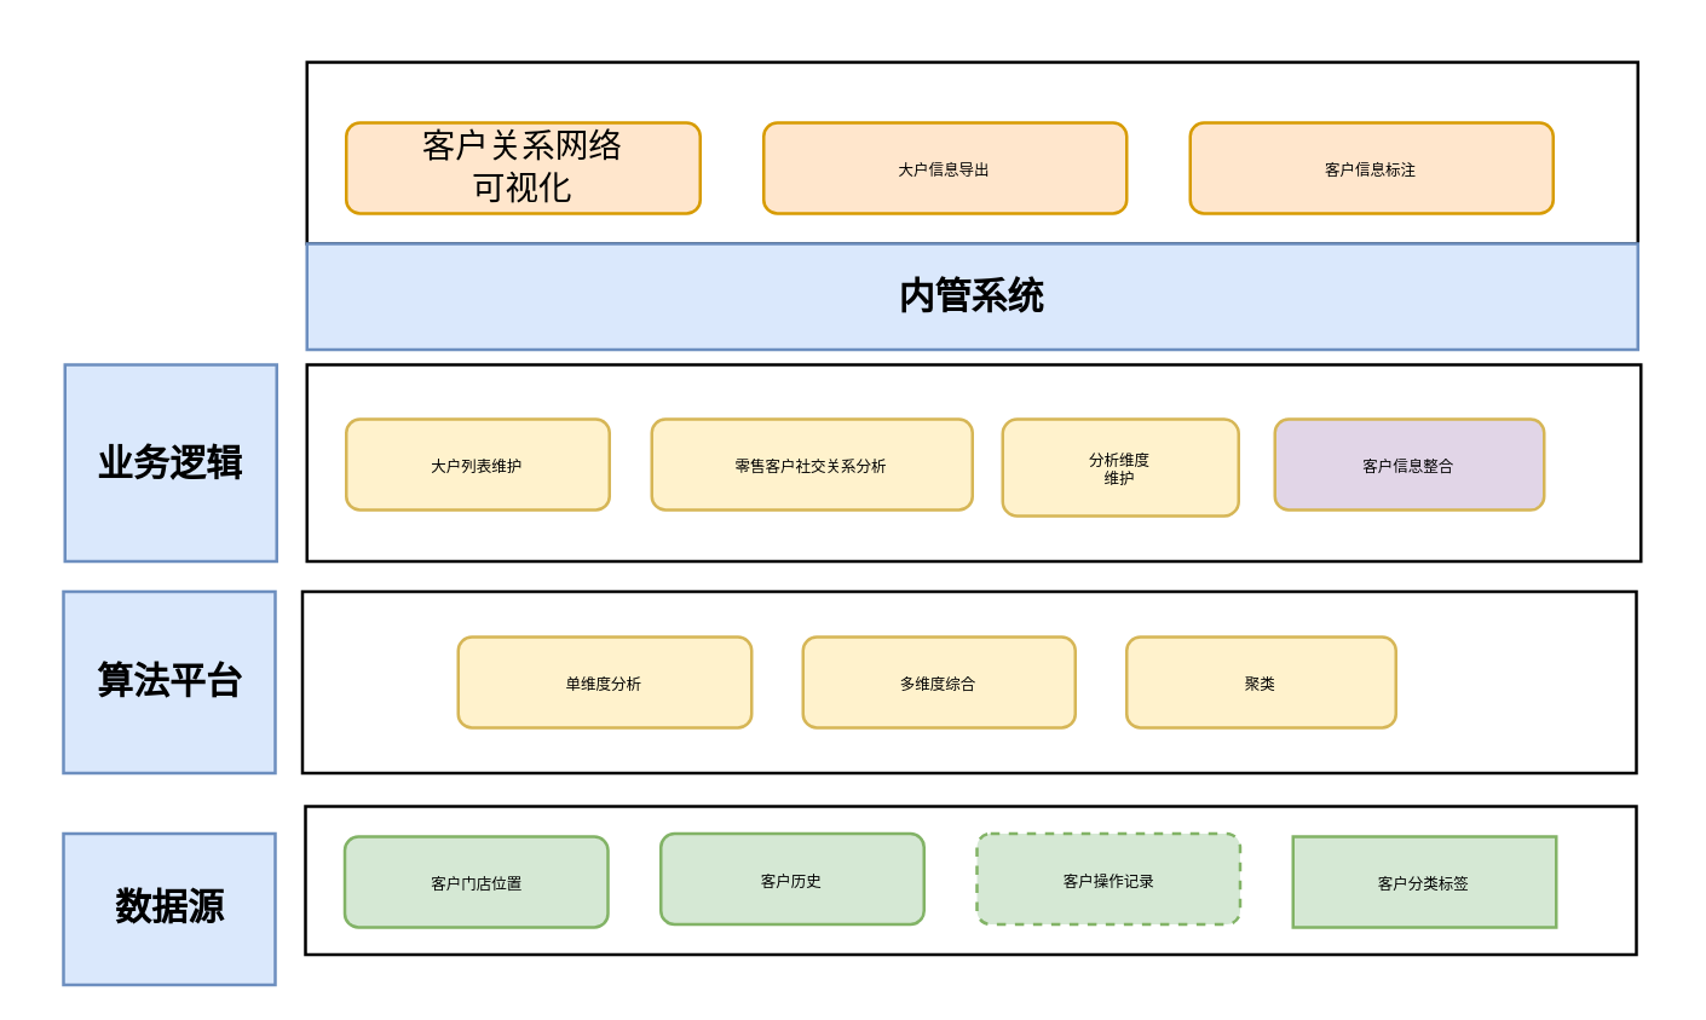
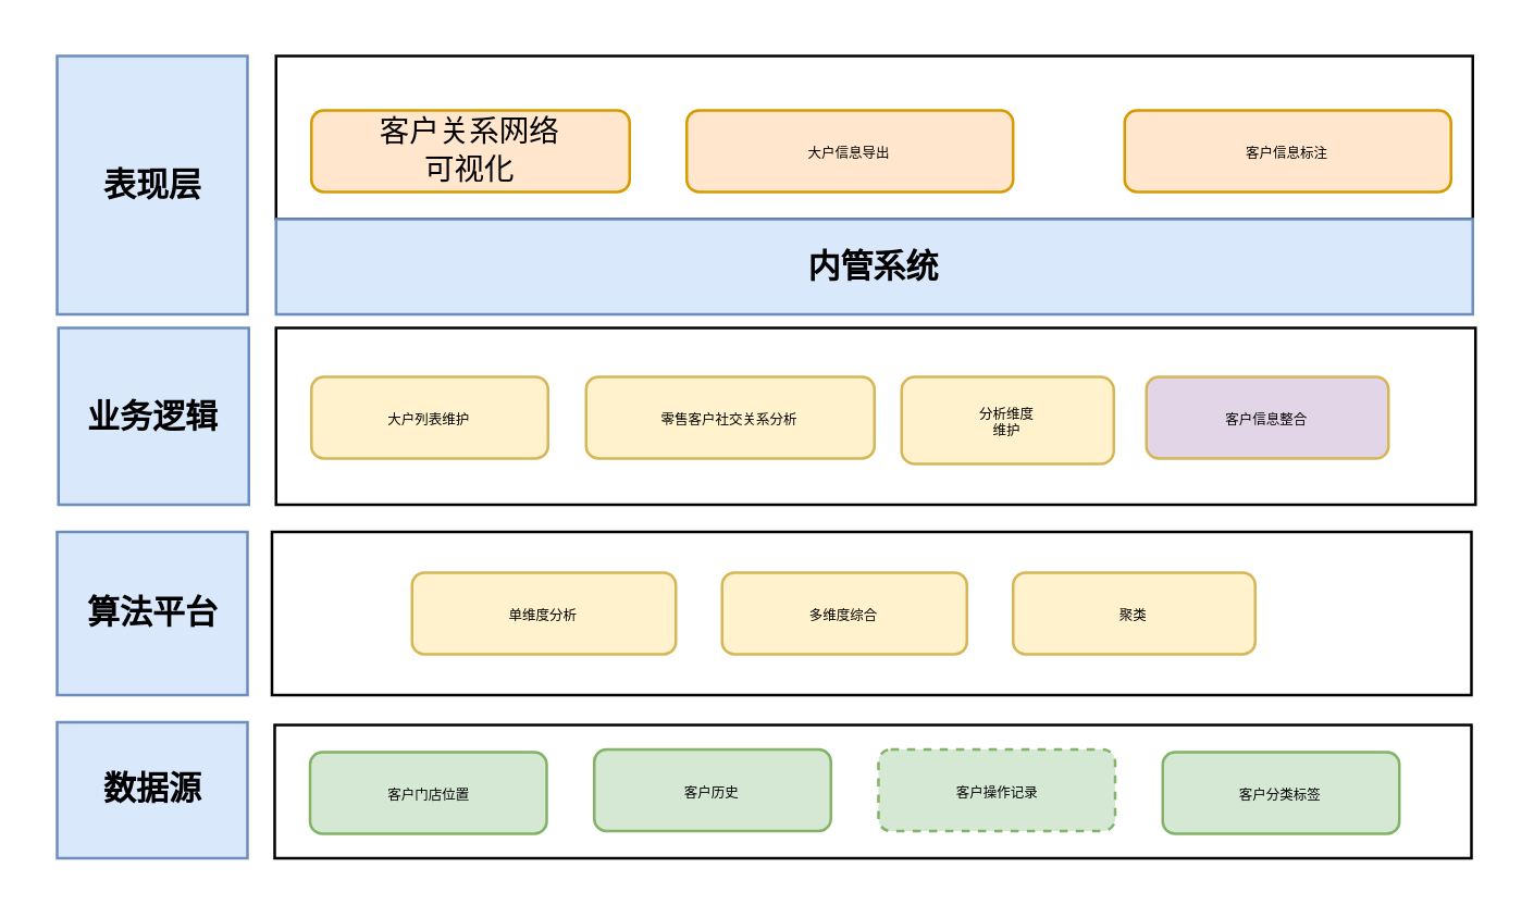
  <mxCell id="0" />
  <mxCell id="1" parent="0" />
  <mxCell id="2" value="" style="rounded=0;whiteSpace=wrap;html=1;fontSize=9;" parent="1" vertex="1"><mxGeometry x="100.5" y="266" width="440" height="49" as="geometry" /></mxCell>
  <mxCell id="3" value="" style="rounded=0;whiteSpace=wrap;html=1;fontSize=9;" parent="1" vertex="1"><mxGeometry x="101" y="20" width="440" height="60" as="geometry" /></mxCell>
- <mxCell id="5" value="数据源" style="rounded=0;whiteSpace=wrap;html=1;fillColor=#dae8fc;strokeColor=#6c8ebf;fontStyle=1" parent="1" vertex="1"><mxGeometry x="20.5" y="275" width="70" height="50" as="geometry" /></mxCell>
+ <mxCell id="4" value="表现层" style="rounded=0;whiteSpace=wrap;html=1;fillColor=#dae8fc;strokeColor=#6c8ebf;fontStyle=1" parent="1" vertex="1"><mxGeometry x="20.5" y="20" width="70" height="95" as="geometry" /></mxCell>
+ <mxCell id="5" value="数据源" style="rounded=0;whiteSpace=wrap;html=1;fillColor=#dae8fc;strokeColor=#6c8ebf;fontStyle=1" parent="1" vertex="1"><mxGeometry x="20.5" y="265" width="70" height="50" as="geometry" /></mxCell>
  <mxCell id="6" value="大户信息导出" style="rounded=1;whiteSpace=wrap;html=1;fillColor=#ffe6cc;strokeColor=#d79b00;fontSize=5;" parent="1" vertex="1"><mxGeometry x="252" y="40" width="120" height="30" as="geometry" /></mxCell>
  <mxCell id="7" value="&lt;span style=&quot;font-size: 11px&quot;&gt;客户关系网络&lt;br&gt;可视化&lt;br&gt;&lt;/span&gt;" style="rounded=1;whiteSpace=wrap;html=1;fillColor=#ffe6cc;strokeColor=#d79b00;fontSize=5;" parent="1" vertex="1"><mxGeometry x="114" y="40" width="117" height="30" as="geometry" /></mxCell>
- <mxCell id="8" value="客户信息标注" style="rounded=1;whiteSpace=wrap;html=1;fillColor=#ffe6cc;strokeColor=#d79b00;fontSize=5;" parent="1" vertex="1"><mxGeometry x="393" y="40" width="120" height="30" as="geometry" /></mxCell>
+ <mxCell id="8" value="客户信息标注" style="rounded=1;whiteSpace=wrap;html=1;fillColor=#ffe6cc;strokeColor=#d79b00;fontSize=5;" parent="1" vertex="1"><mxGeometry x="413" y="40" width="120" height="30" as="geometry" /></mxCell>
  <mxCell id="9" value="算法平台" style="rounded=0;whiteSpace=wrap;html=1;fillColor=#dae8fc;strokeColor=#6c8ebf;fontStyle=1" parent="1" vertex="1"><mxGeometry x="20.5" y="195" width="70" height="60" as="geometry" /></mxCell>
  <mxCell id="10" value="" style="rounded=0;whiteSpace=wrap;html=1;fontSize=9;" parent="1" vertex="1"><mxGeometry x="99.5" y="195" width="441" height="60" as="geometry" /></mxCell>
  <mxCell id="11" value="单维度分析" style="rounded=1;whiteSpace=wrap;html=1;fillColor=#fff2cc;strokeColor=#d6b656;fontSize=5;" parent="1" vertex="1"><mxGeometry x="151" y="210" width="97" height="30" as="geometry" /></mxCell>
  <mxCell id="12" value="聚类" style="rounded=1;whiteSpace=wrap;html=1;fillColor=#fff2cc;strokeColor=#d6b656;fontSize=5;" parent="1" vertex="1"><mxGeometry x="372" y="210" width="89" height="30" as="geometry" /></mxCell>
  <mxCell id="13" value="多维度综合" style="rounded=1;whiteSpace=wrap;html=1;fillColor=#fff2cc;strokeColor=#d6b656;fontSize=5;" parent="1" vertex="1"><mxGeometry x="265" y="210" width="90" height="30" as="geometry" /></mxCell>
  <mxCell id="14" value="业务逻辑" style="rounded=0;whiteSpace=wrap;html=1;fillColor=#dae8fc;strokeColor=#6c8ebf;fontStyle=1" parent="1" vertex="1"><mxGeometry y="120" width="70" height="65" as="geometry" x="21" /></mxCell>
  <mxCell id="15" value="" style="rounded=0;whiteSpace=wrap;html=1;" parent="1" vertex="1"><mxGeometry x="101" y="120" width="441" height="65" as="geometry" /></mxCell>
  <mxCell id="16" value="大户列表维护" style="rounded=1;whiteSpace=wrap;html=1;fillColor=#fff2cc;strokeColor=#d6b656;fontSize=5;" parent="1" vertex="1"><mxGeometry x="114" y="138" width="87" height="30" as="geometry" /></mxCell>
  <mxCell id="17" value="零售客户社交关系分析" style="rounded=1;whiteSpace=wrap;html=1;fillColor=#fff2cc;strokeColor=#d6b656;fontSize=5;" parent="1" vertex="1"><mxGeometry x="215" y="138" width="106" height="30" as="geometry" /></mxCell>
  <mxCell id="18" value="客户门店位置" style="rounded=1;whiteSpace=wrap;html=1;fillColor=#d5e8d4;strokeColor=#82b366;fontSize=5;" parent="1" vertex="1"><mxGeometry x="113.5" y="276" width="87" height="30" as="geometry" /></mxCell>
  <mxCell id="19" value="客户历史" style="rounded=1;whiteSpace=wrap;html=1;fillColor=#d5e8d4;strokeColor=#82b366;fontSize=5;" parent="1" vertex="1"><mxGeometry x="218" y="275" width="87" height="30" as="geometry" /></mxCell>
  <mxCell id="20" value="客户操作记录" style="rounded=1;whiteSpace=wrap;html=1;fillColor=#d5e8d4;strokeColor=#82b366;fontSize=5;dashed=1;" parent="1" vertex="1"><mxGeometry x="322.5" y="275" width="87" height="30" as="geometry" /></mxCell>
- <mxCell id="21" value="客户分类标签" style="whiteSpace=wrap;html=1;fillColor=#d5e8d4;strokeColor=#82b366;fontSize=5;rounded=0;" parent="1" vertex="1"><mxGeometry x="427" y="276" width="87" height="30" as="geometry" /></mxCell>
+ <mxCell id="21" value="客户分类标签" style="rounded=1;whiteSpace=wrap;html=1;fillColor=#d5e8d4;strokeColor=#82b366;fontSize=5;" parent="1" vertex="1"><mxGeometry x="427" y="276" width="87" height="30" as="geometry" /></mxCell>
  <mxCell id="22" value="分析维度&lt;br&gt;维护" style="rounded=1;whiteSpace=wrap;html=1;fillColor=#fff2cc;strokeColor=#d6b656;fontSize=5;" parent="1" vertex="1"><mxGeometry x="331" y="138" width="78" height="32" as="geometry" /></mxCell>
  <mxCell id="23" value="客户信息整合" style="rounded=1;whiteSpace=wrap;html=1;fillColor=#e1d5e7;strokeColor=#d6b656;fontSize=5;" parent="1" vertex="1"><mxGeometry x="421" y="138" width="89" height="30" as="geometry" /></mxCell>
  <mxCell id="24" value="内管系统" style="rounded=0;whiteSpace=wrap;html=1;fillColor=#dae8fc;strokeColor=#6c8ebf;fontStyle=1" parent="1" vertex="1"><mxGeometry x="101" y="80" width="440" height="35" as="geometry" /></mxCell>
